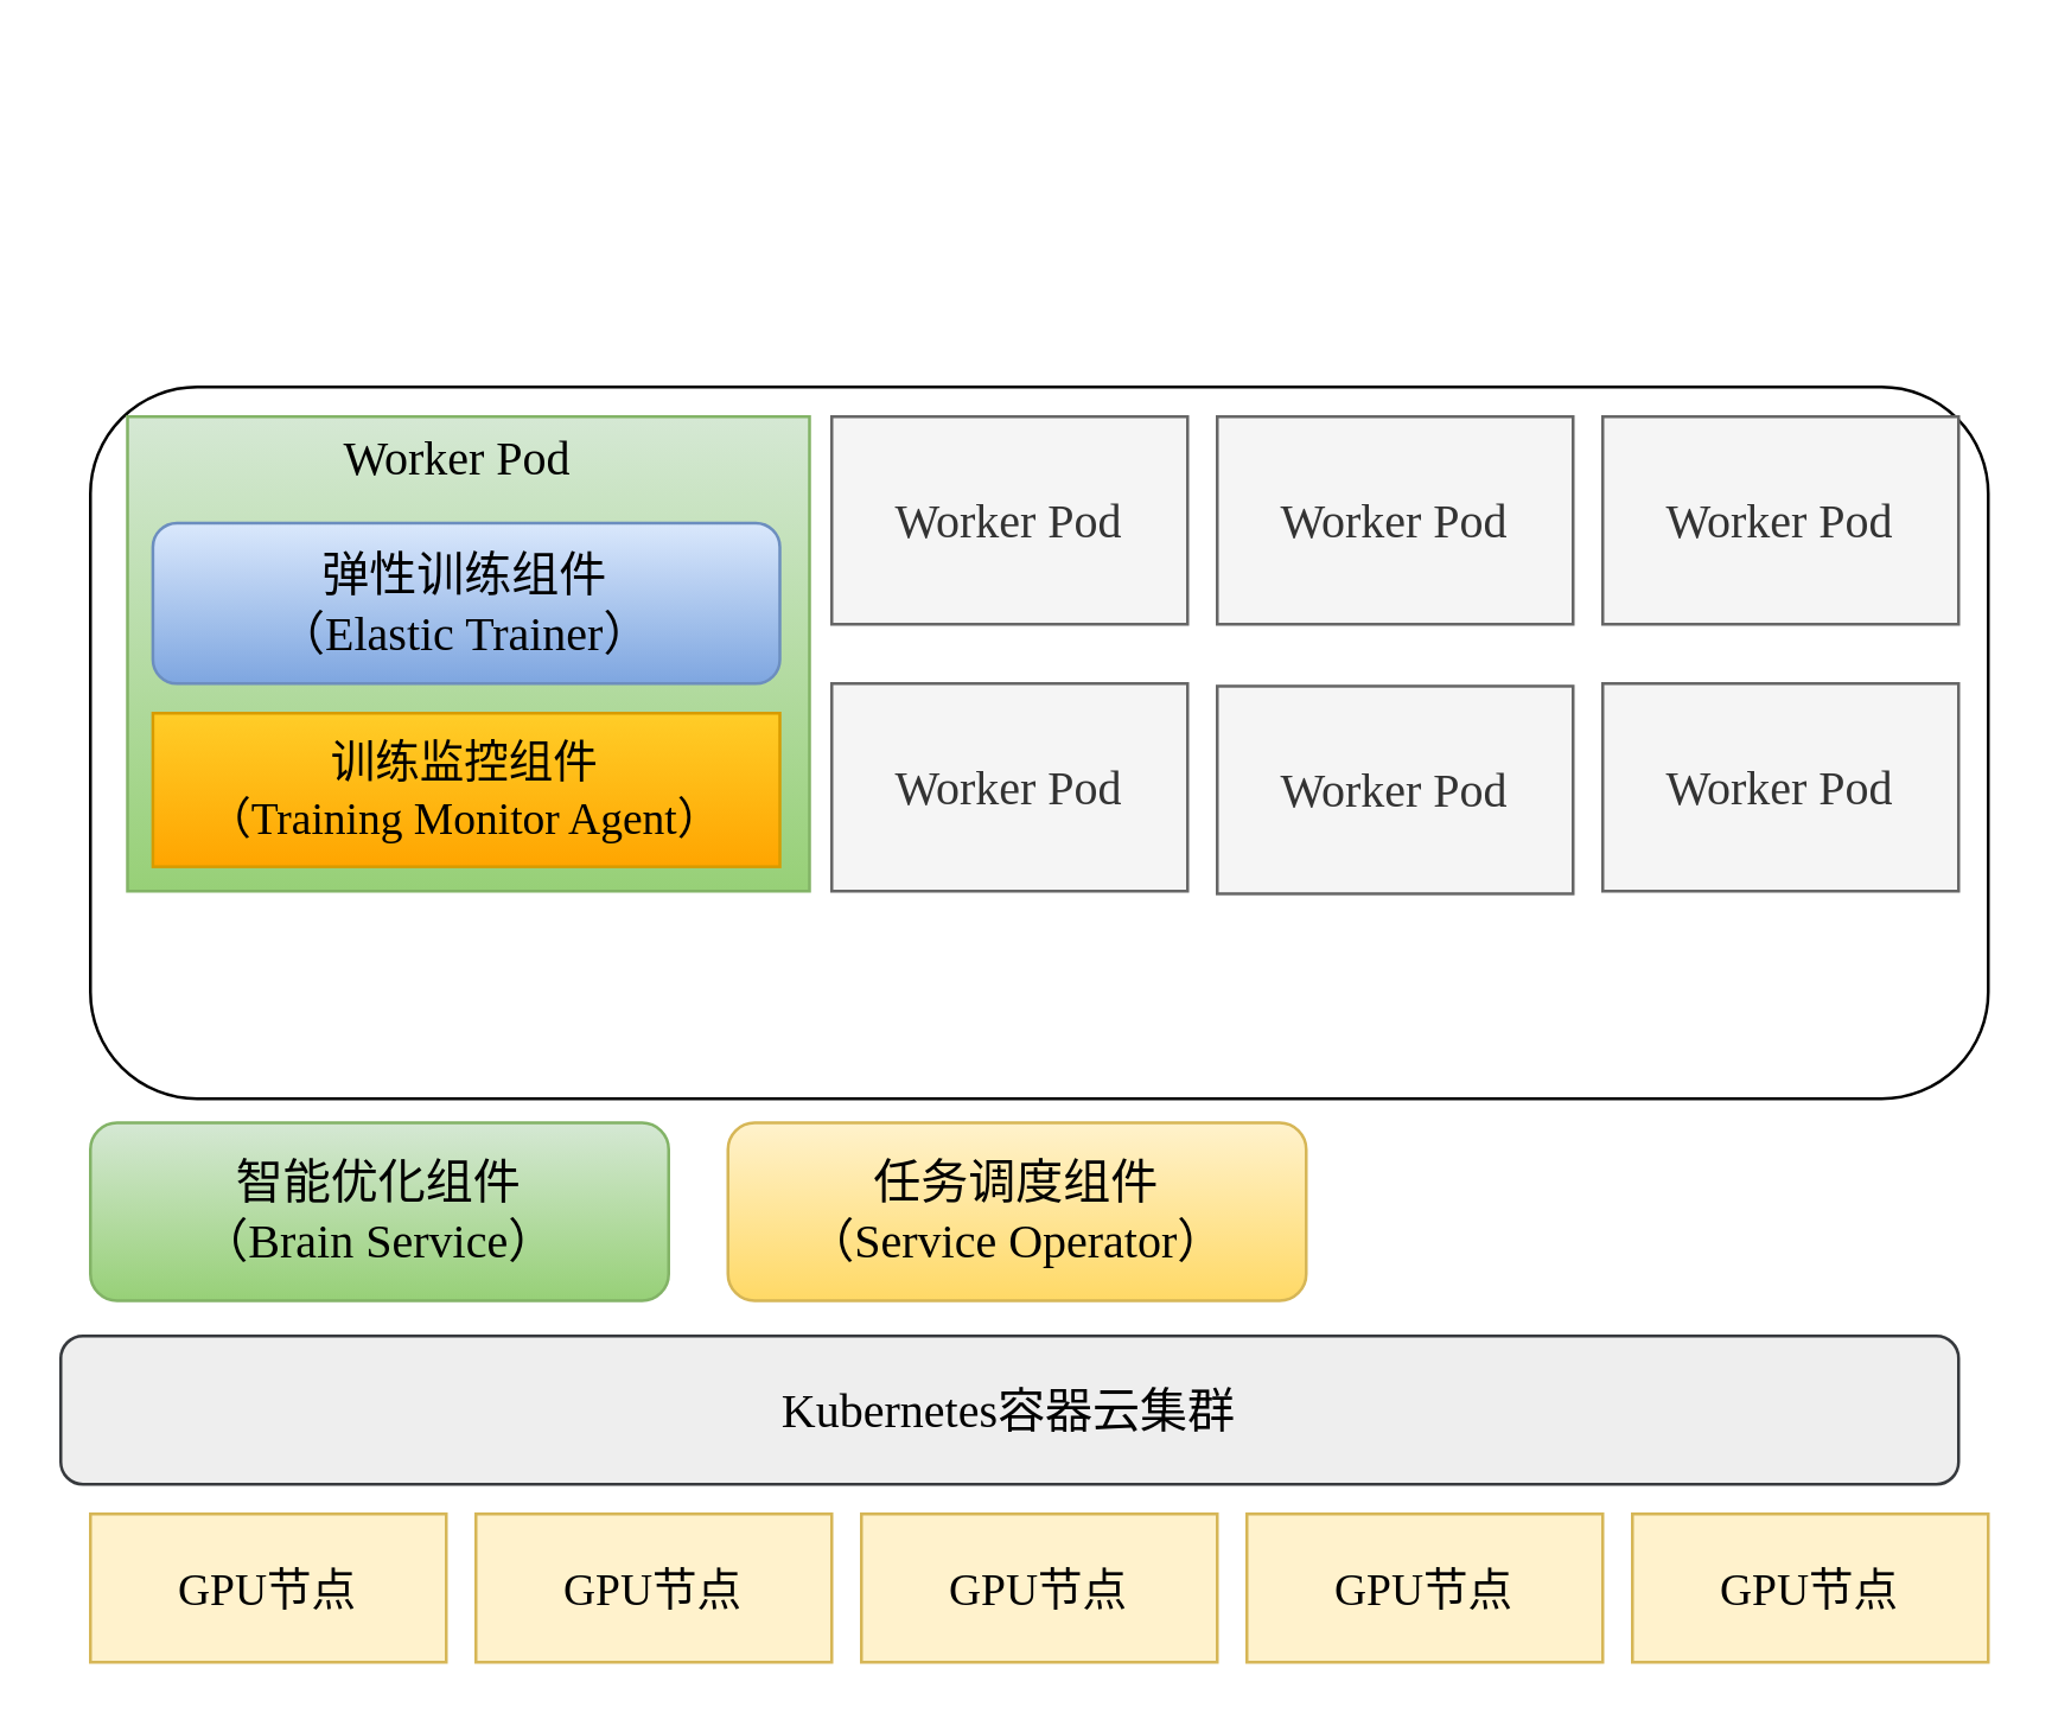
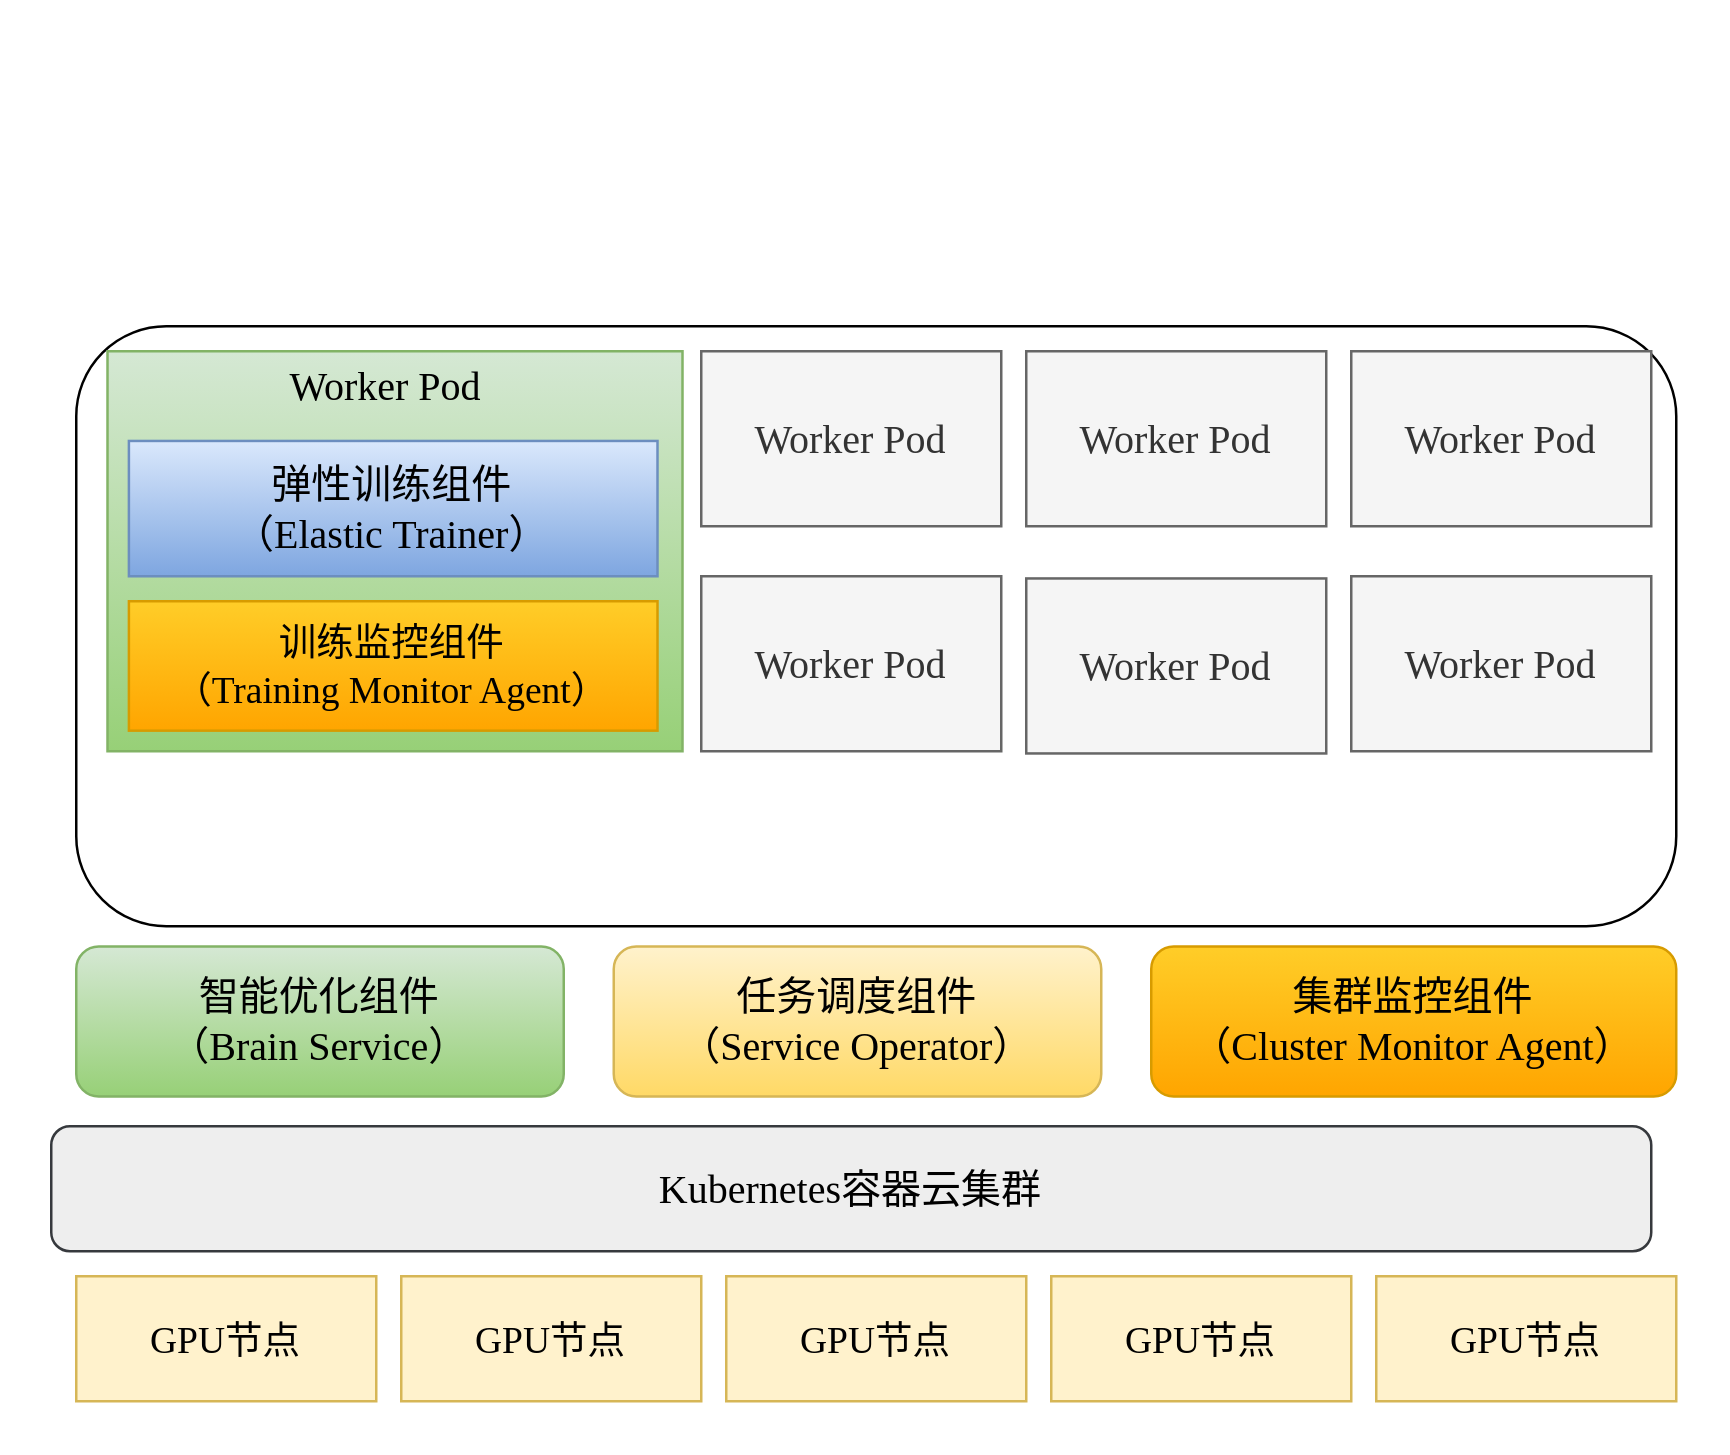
  <mxCell id="0" />
  <mxCell id="1" parent="0" />
  <mxCell id="2" value="" style="rounded=1;whiteSpace=wrap;html=1;labelBackgroundColor=none;fontFamily=Verdana;" vertex="1" parent="1"><mxGeometry x="30" y="130" width="640" height="240" as="geometry" /></mxCell>
  <mxCell id="3" value="&lt;div style=&quot;line-height: 50%;&quot;&gt;&lt;p class=&quot;MsoNormal&quot;&gt;&lt;span style=&quot;font-size: 12pt; line-height: 50%;&quot;&gt;&lt;font&gt;任务调度组件&lt;/font&gt;&lt;/span&gt;&lt;/p&gt;&lt;p class=&quot;MsoNormal&quot;&gt;&lt;span style=&quot;font-size: 12pt; line-height: 50%;&quot;&gt;&lt;font&gt;（&lt;/font&gt;&lt;font&gt;Service Operator&lt;/font&gt;&lt;font&gt;）&lt;/font&gt;&lt;/span&gt;&lt;/p&gt;&lt;/div&gt;" style="rounded=1;whiteSpace=wrap;html=1;labelBackgroundColor=none;fontFamily=Verdana;fillColor=#fff2cc;strokeColor=#d6b656;gradientColor=#ffd966;" vertex="1" parent="1"><mxGeometry x="245" y="378.13" width="195" height="60" as="geometry" /></mxCell>
  <mxCell id="4" value="&lt;p class=&quot;MsoNormal&quot;&gt;&lt;br&gt;&lt;/p&gt;" style="text;html=1;align=center;verticalAlign=middle;whiteSpace=wrap;rounded=0;labelBackgroundColor=none;fontFamily=Verdana;" vertex="1" parent="1"><mxGeometry x="220" y="20" width="165" height="10" as="geometry" /></mxCell>
  <mxCell id="5" value="GPU节点" style="rounded=0;whiteSpace=wrap;html=1;labelBackgroundColor=none;fontFamily=Verdana;fontSize=15;fillColor=#fff2cc;strokeColor=#d6b656;" vertex="1" parent="1"><mxGeometry x="30" y="510" width="120" height="50" as="geometry" /></mxCell>
  <mxCell id="6" value="GPU节点" style="rounded=0;whiteSpace=wrap;html=1;labelBackgroundColor=none;fontFamily=Verdana;fontSize=15;fillColor=#fff2cc;strokeColor=#d6b656;" vertex="1" parent="1"><mxGeometry x="160" y="510" width="120" height="50" as="geometry" /></mxCell>
  <mxCell id="7" value="GPU节点" style="rounded=0;whiteSpace=wrap;html=1;labelBackgroundColor=none;fontFamily=Verdana;fontSize=15;fillColor=#fff2cc;strokeColor=#d6b656;" vertex="1" parent="1"><mxGeometry x="290" y="510" width="120" height="50" as="geometry" /></mxCell>
  <mxCell id="8" value="GPU节点" style="rounded=0;whiteSpace=wrap;html=1;labelBackgroundColor=none;fontFamily=Verdana;fontSize=15;fillColor=#fff2cc;strokeColor=#d6b656;" vertex="1" parent="1"><mxGeometry x="420" y="510" width="120" height="50" as="geometry" /></mxCell>
  <mxCell id="9" value="&lt;p class=&quot;MsoNormal&quot;&gt;&lt;span style=&quot;font-size: 12pt;&quot;&gt;&lt;font&gt;Kubernetes容器云&lt;/font&gt;&lt;font&gt;集群&lt;/font&gt;&lt;/span&gt;&lt;/p&gt;" style="rounded=1;whiteSpace=wrap;html=1;labelBackgroundColor=none;fontFamily=Verdana;fillColor=#eeeeee;strokeColor=#36393d;" vertex="1" parent="1"><mxGeometry x="20" y="450" width="640" height="50" as="geometry" /></mxCell>
  <mxCell id="10" value="&lt;div style=&quot;line-height: 50%;&quot;&gt;&lt;p class=&quot;MsoNormal&quot;&gt;&lt;span style=&quot;font-size: 12pt; line-height: 50%;&quot;&gt;&lt;font&gt;智能优化组件&lt;/font&gt;&lt;/span&gt;&lt;/p&gt;&lt;p class=&quot;MsoNormal&quot;&gt;&lt;span style=&quot;font-size: 12pt; line-height: 50%;&quot;&gt;&lt;font&gt;（&lt;/font&gt;&lt;font&gt;Brain Service&lt;/font&gt;&lt;font&gt;）&lt;/font&gt;&lt;/span&gt;&lt;/p&gt;&lt;/div&gt;" style="rounded=1;whiteSpace=wrap;html=1;labelBackgroundColor=none;fontFamily=Verdana;fillColor=#d5e8d4;strokeColor=#82b366;gradientColor=#97d077;" vertex="1" parent="1"><mxGeometry x="30" y="378.13" width="195" height="60" as="geometry" /></mxCell>
+ <mxCell id="11" value="&lt;div style=&quot;line-height: 50%;&quot;&gt;&lt;p class=&quot;MsoNormal&quot;&gt;&lt;span style=&quot;font-size: 12pt; line-height: 50%;&quot;&gt;&lt;font&gt;集群监控组件&lt;/font&gt;&lt;/span&gt;&lt;/p&gt;&lt;p class=&quot;MsoNormal&quot;&gt;&lt;span style=&quot;font-size: 12pt; line-height: 50%;&quot;&gt;&lt;font&gt;（&lt;/font&gt;&lt;font&gt;Cluster Monitor Agent&lt;/font&gt;&lt;font&gt;）&lt;/font&gt;&lt;/span&gt;&lt;/p&gt;&lt;/div&gt;" style="rounded=1;whiteSpace=wrap;html=1;labelBackgroundColor=none;fontFamily=Verdana;fillColor=#ffcd28;strokeColor=#d79b00;gradientColor=#ffa500;" vertex="1" parent="1"><mxGeometry x="460" y="378.13" width="210" height="60" as="geometry" /></mxCell>
  <mxCell id="12" value="GPU节点" style="rounded=0;whiteSpace=wrap;html=1;labelBackgroundColor=none;fontFamily=Verdana;fontSize=15;fillColor=#fff2cc;strokeColor=#d6b656;" vertex="1" parent="1"><mxGeometry x="550" y="510" width="120" height="50" as="geometry" /></mxCell>
  <mxCell id="13" value="" style="rounded=0;whiteSpace=wrap;html=1;labelBackgroundColor=none;fontFamily=Verdana;container=0;fillColor=#d5e8d4;strokeColor=#82b366;gradientColor=#97d077;" vertex="1" parent="1"><mxGeometry x="42.5" y="140" width="230" height="160" as="geometry" /></mxCell>
  <mxCell id="14" value="&lt;div style=&quot;line-height: 40%;&quot;&gt;&lt;p class=&quot;MsoNormal&quot;&gt;&lt;span&gt;&lt;font style=&quot;font-size: 15px; line-height: 40%;&quot;&gt;训练监控组件&lt;/font&gt;&lt;/span&gt;&lt;/p&gt;&lt;p class=&quot;MsoNormal&quot;&gt;&lt;span&gt;&lt;font style=&quot;font-size: 15px; line-height: 40%;&quot;&gt;&lt;font&gt;（Training&amp;nbsp;&lt;/font&gt;&lt;font&gt;Monitor Agent&lt;/font&gt;&lt;font&gt;）&lt;/font&gt;&lt;/font&gt;&lt;/span&gt;&lt;/p&gt;&lt;/div&gt;" style="whiteSpace=wrap;html=1;labelBackgroundColor=none;fontFamily=Verdana;container=0;fillColor=#ffcd28;gradientColor=#ffa500;strokeColor=#d79b00;rounded=0;" vertex="1" parent="1"><mxGeometry x="51.06" y="240" width="211.44" height="51.76" as="geometry" /></mxCell>
  <mxCell id="15" value="&lt;span style=&quot;color: rgb(0, 0, 0); font-size: 16px;&quot;&gt;Worker Pod&lt;/span&gt;" style="text;html=1;align=center;verticalAlign=middle;whiteSpace=wrap;rounded=0;fontColor=#143642;container=0;fontFamily=Verdana;" vertex="1" parent="1"><mxGeometry x="104.894" y="140" width="97.872" height="28.235" as="geometry" /></mxCell>
- <mxCell id="16" value="&lt;font style=&quot;color: rgb(0, 0, 0); font-size: 16px;&quot;&gt;弹性训练组件&lt;/font&gt;&lt;div&gt;&lt;font style=&quot;background-color: transparent; color: rgb(0, 0, 0); font-size: 16px;&quot;&gt;（&lt;/font&gt;&lt;font style=&quot;background-color: transparent; color: rgb(0, 0, 0); font-size: 16px;&quot;&gt;Elastic Trainer&lt;/font&gt;&lt;font style=&quot;background-color: transparent; color: rgb(0, 0, 0); font-size: 16px;&quot;&gt;）&lt;/font&gt;&lt;/div&gt;" style="rounded=1;whiteSpace=wrap;html=1;strokeColor=#6c8ebf;fillColor=#dae8fc;container=0;fontFamily=Verdana;gradientColor=#7ea6e0;" vertex="1" parent="1"><mxGeometry x="51.06" y="175.88" width="211.44" height="54.12" as="geometry" /></mxCell>
+ <mxCell id="16" value="&lt;font style=&quot;color: rgb(0, 0, 0); font-size: 16px;&quot;&gt;弹性训练组件&lt;/font&gt;&lt;div&gt;&lt;font style=&quot;background-color: transparent; color: rgb(0, 0, 0); font-size: 16px;&quot;&gt;（&lt;/font&gt;&lt;font style=&quot;background-color: transparent; color: rgb(0, 0, 0); font-size: 16px;&quot;&gt;Elastic Trainer&lt;/font&gt;&lt;font style=&quot;background-color: transparent; color: rgb(0, 0, 0); font-size: 16px;&quot;&gt;）&lt;/font&gt;&lt;/div&gt;" style="whiteSpace=wrap;html=1;strokeColor=#6c8ebf;fillColor=#dae8fc;container=0;fontFamily=Verdana;gradientColor=#7ea6e0;rounded=0;" vertex="1" parent="1"><mxGeometry x="51.06" y="175.88" width="211.44" height="54.12" as="geometry" /></mxCell>
  <mxCell id="17" value="&lt;span style=&quot;font-size: 16px;&quot;&gt;Worker Pod&lt;/span&gt;" style="rounded=0;whiteSpace=wrap;html=1;fontFamily=Verdana;fillColor=#f5f5f5;fontColor=#333333;strokeColor=#666666;" vertex="1" parent="1"><mxGeometry x="280" y="140" width="120" height="70" as="geometry" /></mxCell>
  <mxCell id="18" value="&lt;span style=&quot;font-size: 16px;&quot;&gt;Worker Pod&lt;/span&gt;" style="rounded=0;whiteSpace=wrap;html=1;fontFamily=Verdana;fillColor=#f5f5f5;fontColor=#333333;strokeColor=#666666;" vertex="1" parent="1"><mxGeometry x="410" y="140" width="120" height="70" as="geometry" /></mxCell>
  <mxCell id="19" value="&lt;span style=&quot;font-size: 16px;&quot;&gt;Worker Pod&lt;/span&gt;" style="rounded=0;whiteSpace=wrap;html=1;fontFamily=Verdana;fillColor=#f5f5f5;strokeColor=#666666;fontColor=#333333;" vertex="1" parent="1"><mxGeometry x="540" y="140" width="120" height="70" as="geometry" /></mxCell>
  <mxCell id="20" value="&lt;span style=&quot;font-size: 16px;&quot;&gt;Worker Pod&lt;/span&gt;" style="rounded=0;whiteSpace=wrap;html=1;fontFamily=Verdana;fillColor=#f5f5f5;strokeColor=#666666;fontColor=#333333;" vertex="1" parent="1"><mxGeometry x="280" y="230" width="120" height="70" as="geometry" /></mxCell>
  <mxCell id="21" value="&lt;span style=&quot;font-size: 16px;&quot;&gt;Worker Pod&lt;/span&gt;" style="rounded=0;whiteSpace=wrap;html=1;fontFamily=Verdana;fillColor=#f5f5f5;strokeColor=#666666;fontColor=#333333;" vertex="1" parent="1"><mxGeometry x="410" y="230.88" width="120" height="70" as="geometry" /></mxCell>
  <mxCell id="22" value="&lt;span style=&quot;font-size: 16px;&quot;&gt;Worker Pod&lt;/span&gt;" style="rounded=0;whiteSpace=wrap;html=1;fontFamily=Verdana;fillColor=#f5f5f5;strokeColor=#666666;fontColor=#333333;" vertex="1" parent="1"><mxGeometry x="540" y="230" width="120" height="70" as="geometry" /></mxCell>
